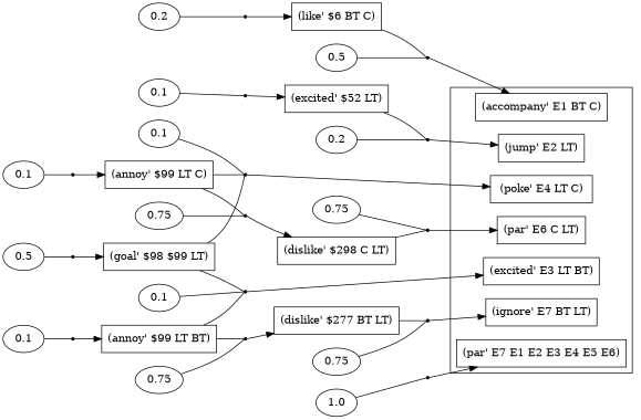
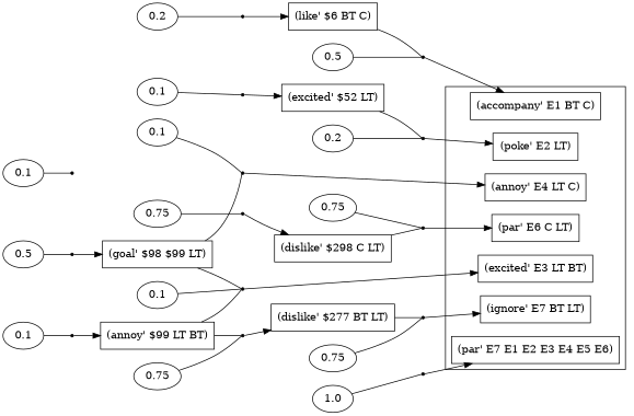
  digraph {
    rankdir=LR
    edge [arrowhead=none]
    n1 [label="(accompany' E1 BT C)" shape=box]
-   n2 [label="(jump' E2 LT)" shape=box]
+   n2 [label="(poke' E2 LT)" shape=box]
    n3 [label="(excited' E3 LT BT)" shape=box]
-   n4 [label="(poke' E4 LT C)" shape=box]
+   n4 [label="(annoy' E4 LT C)" shape=box]
    n5 [label="(ignore' E7 BT LT)" shape=box]
    n6 [label="(par' E6 C LT)" shape=box]
    n7 [label="(par' E7 E1 E2 E3 E4 E5 E6)" shape=box]
    n8 [label=0.5]
    r0 [shape=point]
    n10 [label=0.2]
    r1 [shape=point]
    n12 [label="(like' $6 BT C)" shape=box]
    n13 [label=0.2]
    r2 [shape=point]
    n15 [label=0.1]
    r3 [shape=point]
    n17 [label="(excited' $52 LT)" shape=box]
    n18 [label=0.1]
    r4 [shape=point]
    n20 [label=0.5]
    r5 [shape=point]
    n22 [label="(goal' $98 $99 LT)" shape=box]
    n23 [label=0.1]
    r6 [shape=point]
    n25 [label="(annoy' $99 LT BT)" shape=box]
    n26 [label=0.1]
    r7 [shape=point]
    n28 [label=0.1]
    r8 [shape=point]
-   n30 [label="(annoy' $99 LT C)" shape=box]
    n31 [label=0.75]
    r9 [shape=point]
    n33 [label=0.75]
    r10 [shape=point]
    n35 [label="(dislike' $277 BT LT)" shape=box]
    n36 [label=0.75]
    r11 [shape=point]
    n38 [label=0.75]
    r12 [shape=point]
    n40 [label="(dislike' $298 C LT)" shape=box]
    n41 [label=1.0]
    r13 [shape=point]
    subgraph cluster_1 {
      n1
      n2
      n3
      n4
      n5
      n6
      n7
    }
    n8 -> r0
    r0 -> n1 [arrowhead=""]
    n10 -> r1
    r1 -> n12 [arrowhead=""]
    n12 -> r0
    n13 -> r2
    r2 -> n2 [arrowhead=""]
    n15 -> r3
    r3 -> n17 [arrowhead=""]
    n17 -> r2
    n18 -> r4
    r4 -> n3 [arrowhead=""]
    n20 -> r5
    r5 -> n22 [arrowhead=""]
    n22 -> r4
    n22 -> r7
    n23 -> r6
    r6 -> n25 [arrowhead=""]
    n25 -> r4
    n25 -> r10
    n26 -> r7
    r7 -> n4 [arrowhead=""]
    n28 -> r8
-   r8 -> n30 [arrowhead=""]
-   n30 -> r7
-   n30 -> r12
    n31 -> r9
    r9 -> n5 [arrowhead=""]
    n33 -> r10
    r10 -> n35 [arrowhead=""]
    n35 -> r9
    n36 -> r11
    r11 -> n6 [arrowhead=""]
    n38 -> r12
    r12 -> n40 [arrowhead=""]
    n40 -> r11
    n41 -> r13
    r13 -> n7 [arrowhead=""]
  }
